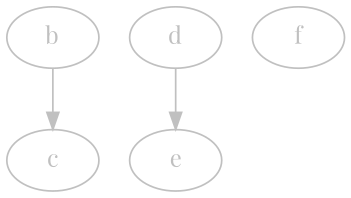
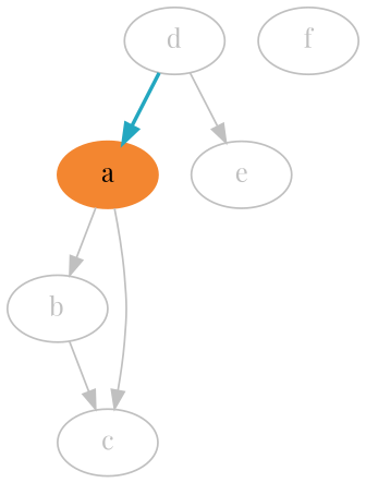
  digraph {
    fontname="Playfair Display"
    node [color=grey fontcolor=grey fontname="Playfair Display"]
    edge [color=grey fontname="Playfair Display"]
+   a [color="#F38630" fontcolor=black style=filled]
    b
    c
    d
    e
    f
+   a -> b
+   a -> c
    b -> c
+   d -> a [color="#23A7C0" style=bold]
    d -> e
  }
